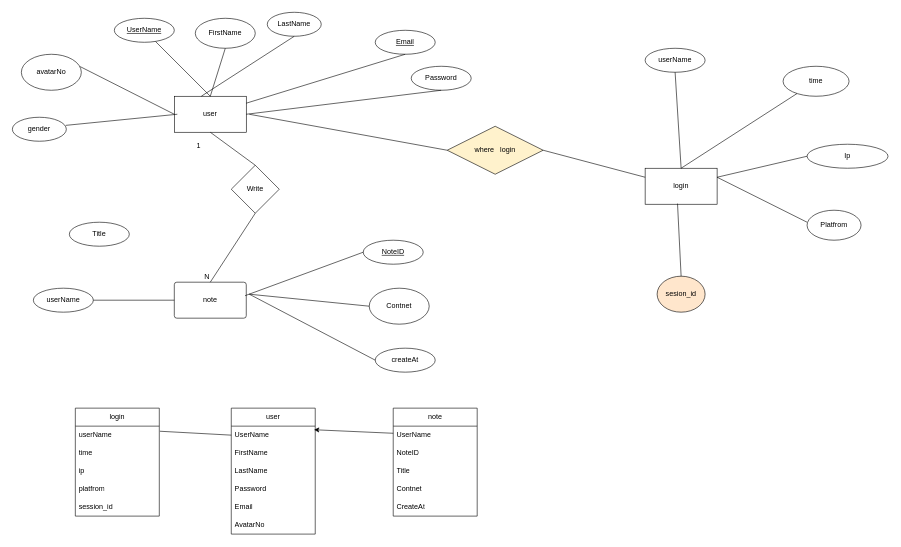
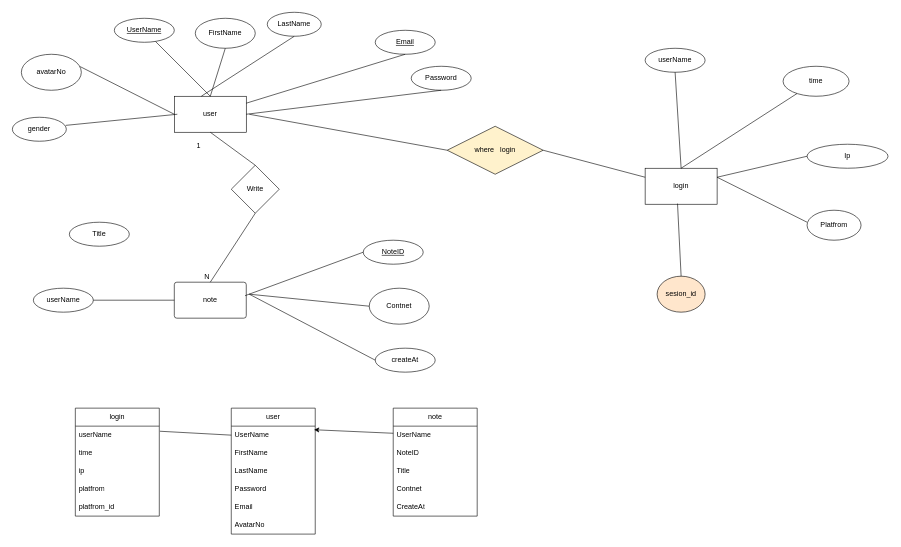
  <mxCell id="0" />
  <mxCell id="1" parent="0" />
  <mxCell id="2" value="user" style="rounded=0;whiteSpace=wrap;html=1;" parent="1" vertex="1"><mxGeometry x="290" y="160" width="120" height="60" as="geometry" /></mxCell>
  <mxCell id="3" value="LastName" style="ellipse;whiteSpace=wrap;html=1;" parent="1" vertex="1"><mxGeometry x="445" y="20" width="90" height="40" as="geometry" /></mxCell>
  <mxCell id="4" value="FirstName" style="ellipse;whiteSpace=wrap;html=1;" parent="1" vertex="1"><mxGeometry x="325" y="30" width="100" height="50" as="geometry" /></mxCell>
  <mxCell id="5" value="UserName" style="ellipse;whiteSpace=wrap;html=1;align=center;fontStyle=4;" parent="1" vertex="1"><mxGeometry x="190" y="30" width="100" height="40" as="geometry" /></mxCell>
  <mxCell id="6" value="" style="endArrow=none;html=1;rounded=0;exitX=0.5;exitY=0;exitDx=0;exitDy=0;" parent="1" source="2" target="5" edge="1"><mxGeometry width="50" height="50" relative="1" as="geometry"><mxPoint x="305" y="80" as="sourcePoint" /><mxPoint x="355" y="30" as="targetPoint" /></mxGeometry></mxCell>
  <mxCell id="7" value="" style="endArrow=none;html=1;rounded=0;exitX=0.5;exitY=1;exitDx=0;exitDy=0;" parent="1" source="3" edge="1"><mxGeometry width="50" height="50" relative="1" as="geometry"><mxPoint x="255" y="180" as="sourcePoint" /><mxPoint x="335" y="160" as="targetPoint" /></mxGeometry></mxCell>
  <mxCell id="8" value="" style="endArrow=none;html=1;rounded=0;exitX=0.5;exitY=0;exitDx=0;exitDy=0;entryX=0.5;entryY=1;entryDx=0;entryDy=0;" parent="1" source="2" target="4" edge="1"><mxGeometry width="50" height="50" relative="1" as="geometry"><mxPoint x="345" y="160" as="sourcePoint" /><mxPoint x="435" y="110" as="targetPoint" /></mxGeometry></mxCell>
  <mxCell id="9" value="Email" style="ellipse;whiteSpace=wrap;html=1;align=center;fontStyle=4;" parent="1" vertex="1"><mxGeometry x="625" y="50" width="100" height="40" as="geometry" /></mxCell>
  <mxCell id="10" value="" style="endArrow=none;html=1;rounded=0;exitX=0.5;exitY=1;exitDx=0;exitDy=0;" parent="1" source="9" target="2" edge="1"><mxGeometry width="50" height="50" relative="1" as="geometry"><mxPoint x="305" y="200" as="sourcePoint" /><mxPoint x="355" y="160" as="targetPoint" /></mxGeometry></mxCell>
  <mxCell id="11" value="avatarNo" style="ellipse;whiteSpace=wrap;html=1;" parent="1" vertex="1"><mxGeometry x="35" y="90" width="100" height="60" as="geometry" /></mxCell>
  <mxCell id="12" value="" style="endArrow=none;html=1;rounded=0;exitX=0.98;exitY=0.342;exitDx=0;exitDy=0;exitPerimeter=0;entryX=0;entryY=0.5;entryDx=0;entryDy=0;" parent="1" source="11" target="2" edge="1"><mxGeometry width="50" height="50" relative="1" as="geometry"><mxPoint x="245" y="230" as="sourcePoint" /><mxPoint x="285" y="190" as="targetPoint" /></mxGeometry></mxCell>
  <mxCell id="13" value="note" style="rounded=1;whiteSpace=wrap;html=1;arcSize=7;" parent="1" vertex="1"><mxGeometry x="290" y="470" width="120" height="60" as="geometry" /></mxCell>
  <mxCell id="14" value="NoteID" style="ellipse;whiteSpace=wrap;html=1;align=center;fontStyle=4;" parent="1" vertex="1"><mxGeometry x="605" y="400" width="100" height="40" as="geometry" /></mxCell>
  <mxCell id="15" value="Write" style="rhombus;whiteSpace=wrap;html=1;" parent="1" vertex="1"><mxGeometry x="385" y="275" width="80" height="80" as="geometry" /></mxCell>
  <mxCell id="16" value="" style="endArrow=none;html=1;rounded=0;entryX=0.5;entryY=0;entryDx=0;entryDy=0;exitX=0.5;exitY=1;exitDx=0;exitDy=0;" parent="1" source="15" target="13" edge="1"><mxGeometry relative="1" as="geometry"><mxPoint x="325" y="400" as="sourcePoint" /><mxPoint x="485" y="400" as="targetPoint" /></mxGeometry></mxCell>
  <mxCell id="17" value="N" style="resizable=0;html=1;whiteSpace=wrap;align=right;verticalAlign=bottom;" parent="16" connectable="0" vertex="1"><mxGeometry x="1" relative="1" as="geometry" /></mxCell>
  <mxCell id="18" value="" style="endArrow=none;html=1;rounded=0;exitX=0.5;exitY=0;exitDx=0;exitDy=0;entryX=0.5;entryY=1;entryDx=0;entryDy=0;" parent="1" source="15" target="2" edge="1"><mxGeometry relative="1" as="geometry"><mxPoint x="505" y="290" as="sourcePoint" /><mxPoint x="665" y="290" as="targetPoint" /></mxGeometry></mxCell>
  <mxCell id="19" value="" style="resizable=0;html=1;whiteSpace=wrap;align=left;verticalAlign=bottom;" parent="18" connectable="0" vertex="1"><mxGeometry x="-1" relative="1" as="geometry" /></mxCell>
  <mxCell id="20" value="1" style="resizable=0;html=1;whiteSpace=wrap;align=right;verticalAlign=bottom;" parent="18" connectable="0" vertex="1"><mxGeometry x="1" relative="1" as="geometry"><mxPoint x="-15" y="30" as="offset" /></mxGeometry></mxCell>
  <mxCell id="21" value="" style="endArrow=none;html=1;rounded=0;entryX=0;entryY=0.5;entryDx=0;entryDy=0;exitX=0.983;exitY=0.375;exitDx=0;exitDy=0;exitPerimeter=0;" parent="1" source="13" target="14" edge="1"><mxGeometry relative="1" as="geometry"><mxPoint x="410" y="500" as="sourcePoint" /><mxPoint x="570" y="500" as="targetPoint" /></mxGeometry></mxCell>
  <mxCell id="22" value="Contnet" style="ellipse;whiteSpace=wrap;html=1;" parent="1" vertex="1"><mxGeometry x="615" y="480" width="100" height="60" as="geometry" /></mxCell>
  <mxCell id="23" value="" style="endArrow=none;html=1;rounded=0;entryX=0;entryY=0.5;entryDx=0;entryDy=0;" parent="1" target="22" edge="1"><mxGeometry relative="1" as="geometry"><mxPoint x="415" y="490" as="sourcePoint" /><mxPoint x="525" y="530" as="targetPoint" /></mxGeometry></mxCell>
  <mxCell id="24" value="createAt" style="ellipse;whiteSpace=wrap;html=1;align=center;" parent="1" vertex="1"><mxGeometry x="625" y="580" width="100" height="40" as="geometry" /></mxCell>
  <mxCell id="25" value="" style="endArrow=none;html=1;rounded=0;entryX=0;entryY=0.5;entryDx=0;entryDy=0;" parent="1" target="24" edge="1"><mxGeometry width="50" height="50" relative="1" as="geometry"><mxPoint x="415" y="490" as="sourcePoint" /><mxPoint x="615" y="590" as="targetPoint" /></mxGeometry></mxCell>
  <mxCell id="26" value="user" style="swimlane;fontStyle=0;childLayout=stackLayout;horizontal=1;startSize=30;horizontalStack=0;resizeParent=1;resizeParentMax=0;resizeLast=0;collapsible=1;marginBottom=0;whiteSpace=wrap;html=1;" parent="1" vertex="1"><mxGeometry x="385" y="680" width="140" height="210" as="geometry" /></mxCell>
  <mxCell id="27" value="UserName" style="text;strokeColor=none;fillColor=none;align=left;verticalAlign=middle;spacingLeft=4;spacingRight=4;overflow=hidden;points=[[0,0.5],[1,0.5]];portConstraint=eastwest;rotatable=0;whiteSpace=wrap;html=1;" parent="26" vertex="1"><mxGeometry y="30" width="140" height="30" as="geometry" /></mxCell>
  <mxCell id="28" value="FirstName" style="text;strokeColor=none;fillColor=none;align=left;verticalAlign=middle;spacingLeft=4;spacingRight=4;overflow=hidden;points=[[0,0.5],[1,0.5]];portConstraint=eastwest;rotatable=0;whiteSpace=wrap;html=1;" parent="26" vertex="1"><mxGeometry y="60" width="140" height="30" as="geometry" /></mxCell>
  <mxCell id="29" value="LastName" style="text;strokeColor=none;fillColor=none;align=left;verticalAlign=middle;spacingLeft=4;spacingRight=4;overflow=hidden;points=[[0,0.5],[1,0.5]];portConstraint=eastwest;rotatable=0;whiteSpace=wrap;html=1;" parent="26" vertex="1"><mxGeometry y="90" width="140" height="30" as="geometry" /></mxCell>
  <mxCell id="30" value="&lt;span style=&quot;background-color: initial;&quot;&gt;Password&lt;/span&gt;" style="text;strokeColor=none;fillColor=none;align=left;verticalAlign=middle;spacingLeft=4;spacingRight=4;overflow=hidden;points=[[0,0.5],[1,0.5]];portConstraint=eastwest;rotatable=0;whiteSpace=wrap;html=1;" parent="26" vertex="1"><mxGeometry y="120" width="140" height="30" as="geometry" /></mxCell>
  <mxCell id="31" value="Email" style="text;strokeColor=none;fillColor=none;align=left;verticalAlign=middle;spacingLeft=4;spacingRight=4;overflow=hidden;points=[[0,0.5],[1,0.5]];portConstraint=eastwest;rotatable=0;whiteSpace=wrap;html=1;" parent="26" vertex="1"><mxGeometry y="150" width="140" height="30" as="geometry" /></mxCell>
  <mxCell id="32" value="AvatarNo" style="text;strokeColor=none;fillColor=none;align=left;verticalAlign=middle;spacingLeft=4;spacingRight=4;overflow=hidden;points=[[0,0.5],[1,0.5]];portConstraint=eastwest;rotatable=0;whiteSpace=wrap;html=1;" parent="26" vertex="1"><mxGeometry y="180" width="140" height="30" as="geometry" /></mxCell>
  <mxCell id="33" value="userName" style="ellipse;whiteSpace=wrap;html=1;" parent="1" vertex="1"><mxGeometry x="55" y="480" width="100" height="40" as="geometry" /></mxCell>
  <mxCell id="34" value="" style="endArrow=none;html=1;rounded=0;exitX=1;exitY=0.5;exitDx=0;exitDy=0;entryX=0;entryY=0.5;entryDx=0;entryDy=0;" parent="1" source="33" target="13" edge="1"><mxGeometry width="50" height="50" relative="1" as="geometry"><mxPoint x="235" y="540" as="sourcePoint" /><mxPoint x="285" y="490" as="targetPoint" /></mxGeometry></mxCell>
  <mxCell id="35" value="note" style="swimlane;fontStyle=0;childLayout=stackLayout;horizontal=1;startSize=30;horizontalStack=0;resizeParent=1;resizeParentMax=0;resizeLast=0;collapsible=1;marginBottom=0;whiteSpace=wrap;html=1;" parent="1" vertex="1"><mxGeometry x="655" y="680" width="140" height="180" as="geometry" /></mxCell>
  <mxCell id="36" value="UserName" style="text;strokeColor=none;fillColor=none;align=left;verticalAlign=middle;spacingLeft=4;spacingRight=4;overflow=hidden;points=[[0,0.5],[1,0.5]];portConstraint=eastwest;rotatable=0;whiteSpace=wrap;html=1;" parent="35" vertex="1"><mxGeometry y="30" width="140" height="30" as="geometry" /></mxCell>
  <mxCell id="37" value="NoteID" style="text;strokeColor=none;fillColor=none;align=left;verticalAlign=middle;spacingLeft=4;spacingRight=4;overflow=hidden;points=[[0,0.5],[1,0.5]];portConstraint=eastwest;rotatable=0;whiteSpace=wrap;html=1;" parent="35" vertex="1"><mxGeometry y="60" width="140" height="30" as="geometry" /></mxCell>
  <mxCell id="38" value="Title" style="text;strokeColor=none;fillColor=none;align=left;verticalAlign=middle;spacingLeft=4;spacingRight=4;overflow=hidden;points=[[0,0.5],[1,0.5]];portConstraint=eastwest;rotatable=0;whiteSpace=wrap;html=1;" parent="35" vertex="1"><mxGeometry y="90" width="140" height="30" as="geometry" /></mxCell>
  <mxCell id="39" value="Contnet" style="text;strokeColor=none;fillColor=none;align=left;verticalAlign=middle;spacingLeft=4;spacingRight=4;overflow=hidden;points=[[0,0.5],[1,0.5]];portConstraint=eastwest;rotatable=0;whiteSpace=wrap;html=1;" parent="35" vertex="1"><mxGeometry y="120" width="140" height="30" as="geometry" /></mxCell>
  <mxCell id="40" value="CreateAt" style="text;strokeColor=none;fillColor=none;align=left;verticalAlign=middle;spacingLeft=4;spacingRight=4;overflow=hidden;points=[[0,0.5],[1,0.5]];portConstraint=eastwest;rotatable=0;whiteSpace=wrap;html=1;" parent="35" vertex="1"><mxGeometry y="150" width="140" height="30" as="geometry" /></mxCell>
  <mxCell id="41" value="" style="endArrow=classic;html=1;rounded=0;entryX=0.986;entryY=0.2;entryDx=0;entryDy=0;entryPerimeter=0;" parent="1" source="36" target="27" edge="1"><mxGeometry width="50" height="50" relative="1" as="geometry"><mxPoint x="285" y="730" as="sourcePoint" /><mxPoint x="445" y="720" as="targetPoint" /></mxGeometry></mxCell>
  <mxCell id="42" value="Password" style="ellipse;whiteSpace=wrap;html=1;align=center;" parent="1" vertex="1"><mxGeometry x="685" y="110" width="100" height="40" as="geometry" /></mxCell>
  <mxCell id="43" value="Title" style="ellipse;whiteSpace=wrap;html=1;align=center;" parent="1" vertex="1"><mxGeometry x="115" y="370" width="100" height="40" as="geometry" /></mxCell>
  <mxCell id="44" value="" style="endArrow=none;html=1;rounded=0;exitX=1;exitY=0.5;exitDx=0;exitDy=0;entryX=0.5;entryY=1;entryDx=0;entryDy=0;" parent="1" source="2" target="42" edge="1"><mxGeometry relative="1" as="geometry"><mxPoint x="585" y="150" as="sourcePoint" /><mxPoint x="725" y="150" as="targetPoint" /></mxGeometry></mxCell>
  <mxCell id="45" value="gender" style="ellipse;whiteSpace=wrap;html=1;" vertex="1" parent="1"><mxGeometry x="20" y="195" width="90" height="40" as="geometry" /></mxCell>
  <mxCell id="46" value="" style="endArrow=none;html=1;rounded=0;exitX=0.989;exitY=0.338;exitDx=0;exitDy=0;exitPerimeter=0;entryX=0.042;entryY=0.5;entryDx=0;entryDy=0;entryPerimeter=0;" edge="1" parent="1" source="45" target="2"><mxGeometry width="50" height="50" relative="1" as="geometry"><mxPoint x="143" y="121" as="sourcePoint" /><mxPoint x="285" y="190" as="targetPoint" /><Array as="points" /></mxGeometry></mxCell>
  <mxCell id="47" value="login" style="rounded=0;whiteSpace=wrap;html=1;strokeColor=default;" vertex="1" parent="1"><mxGeometry x="1075" y="280" width="120" height="60" as="geometry" /></mxCell>
  <mxCell id="48" value="where&amp;nbsp; &amp;nbsp;login" style="rhombus;whiteSpace=wrap;html=1;fillColor=#fff2cc;" vertex="1" parent="1"><mxGeometry x="745" y="210" width="160" height="80" as="geometry" /></mxCell>
  <mxCell id="49" value="" style="endArrow=none;html=1;rounded=0;entryX=0;entryY=0.5;entryDx=0;entryDy=0;" edge="1" parent="1" target="48"><mxGeometry width="50" height="50" relative="1" as="geometry"><mxPoint x="415" y="190" as="sourcePoint" /><mxPoint x="675" y="310" as="targetPoint" /></mxGeometry></mxCell>
  <mxCell id="50" value="" style="endArrow=none;html=1;rounded=0;exitX=1;exitY=0.5;exitDx=0;exitDy=0;entryX=0;entryY=0.25;entryDx=0;entryDy=0;" edge="1" parent="1" source="48" target="47"><mxGeometry width="50" height="50" relative="1" as="geometry"><mxPoint x="955" y="360" as="sourcePoint" /><mxPoint x="1005" y="310" as="targetPoint" /></mxGeometry></mxCell>
  <mxCell id="51" value="userName" style="ellipse;whiteSpace=wrap;html=1;" vertex="1" parent="1"><mxGeometry x="1075" y="80" width="100" height="40" as="geometry" /></mxCell>
  <mxCell id="52" value="" style="endArrow=none;html=1;rounded=0;entryX=0.5;entryY=1;entryDx=0;entryDy=0;" edge="1" parent="1" target="51"><mxGeometry width="50" height="50" relative="1" as="geometry"><mxPoint x="1135" y="280" as="sourcePoint" /><mxPoint x="1185" y="230" as="targetPoint" /></mxGeometry></mxCell>
  <mxCell id="53" value="time" style="ellipse;whiteSpace=wrap;html=1;" vertex="1" parent="1"><mxGeometry x="1305" y="110" width="110" height="50" as="geometry" /></mxCell>
  <mxCell id="54" value="Ip" style="ellipse;whiteSpace=wrap;html=1;" vertex="1" parent="1"><mxGeometry x="1345" y="240" width="135" height="40" as="geometry" /></mxCell>
  <mxCell id="55" value="Platfrom" style="ellipse;whiteSpace=wrap;html=1;" vertex="1" parent="1"><mxGeometry x="1345" y="350" width="90" height="50" as="geometry" /></mxCell>
  <mxCell id="56" value="sesion_id" style="ellipse;whiteSpace=wrap;html=1;fillColor=#ffe6cc;" vertex="1" parent="1"><mxGeometry x="1095" y="460" width="80" height="60" as="geometry" /></mxCell>
  <mxCell id="57" value="" style="endArrow=none;html=1;rounded=0;exitX=0.5;exitY=0;exitDx=0;exitDy=0;" edge="1" parent="1" source="47" target="53"><mxGeometry width="50" height="50" relative="1" as="geometry"><mxPoint x="1135" y="270" as="sourcePoint" /><mxPoint x="1335" y="150" as="targetPoint" /></mxGeometry></mxCell>
  <mxCell id="58" value="" style="endArrow=none;html=1;rounded=0;exitX=1;exitY=0.25;exitDx=0;exitDy=0;" edge="1" parent="1" source="47"><mxGeometry width="50" height="50" relative="1" as="geometry"><mxPoint x="1295" y="310" as="sourcePoint" /><mxPoint x="1345" y="260" as="targetPoint" /></mxGeometry></mxCell>
  <mxCell id="59" value="" style="endArrow=none;html=1;rounded=0;exitX=1;exitY=0.25;exitDx=0;exitDy=0;" edge="1" parent="1" source="47"><mxGeometry width="50" height="50" relative="1" as="geometry"><mxPoint x="1295" y="420" as="sourcePoint" /><mxPoint x="1345" y="370" as="targetPoint" /></mxGeometry></mxCell>
  <mxCell id="60" value="" style="endArrow=none;html=1;rounded=0;entryX=0.45;entryY=0.983;entryDx=0;entryDy=0;entryPerimeter=0;exitX=0.5;exitY=0;exitDx=0;exitDy=0;" edge="1" parent="1" source="56" target="47"><mxGeometry width="50" height="50" relative="1" as="geometry"><mxPoint x="1145" y="450" as="sourcePoint" /><mxPoint x="1125" y="350" as="targetPoint" /></mxGeometry></mxCell>
  <mxCell id="61" value="login" style="swimlane;fontStyle=0;childLayout=stackLayout;horizontal=1;startSize=30;horizontalStack=0;resizeParent=1;resizeParentMax=0;resizeLast=0;collapsible=1;marginBottom=0;whiteSpace=wrap;html=1;" vertex="1" parent="1"><mxGeometry x="125" y="680" width="140" height="180" as="geometry" /></mxCell>
  <mxCell id="62" value="userName" style="text;strokeColor=none;fillColor=none;align=left;verticalAlign=middle;spacingLeft=4;spacingRight=4;overflow=hidden;points=[[0,0.5],[1,0.5]];portConstraint=eastwest;rotatable=0;whiteSpace=wrap;html=1;" vertex="1" parent="61"><mxGeometry y="30" width="140" height="30" as="geometry" /></mxCell>
  <mxCell id="63" value="time" style="text;strokeColor=none;fillColor=none;align=left;verticalAlign=middle;spacingLeft=4;spacingRight=4;overflow=hidden;points=[[0,0.5],[1,0.5]];portConstraint=eastwest;rotatable=0;whiteSpace=wrap;html=1;" vertex="1" parent="61"><mxGeometry y="60" width="140" height="30" as="geometry" /></mxCell>
  <mxCell id="64" value="ip" style="text;strokeColor=none;fillColor=none;align=left;verticalAlign=middle;spacingLeft=4;spacingRight=4;overflow=hidden;points=[[0,0.5],[1,0.5]];portConstraint=eastwest;rotatable=0;whiteSpace=wrap;html=1;" vertex="1" parent="61"><mxGeometry y="90" width="140" height="30" as="geometry" /></mxCell>
  <mxCell id="65" value="platfrom" style="text;strokeColor=none;fillColor=none;align=left;verticalAlign=middle;spacingLeft=4;spacingRight=4;overflow=hidden;points=[[0,0.5],[1,0.5]];portConstraint=eastwest;rotatable=0;whiteSpace=wrap;html=1;" vertex="1" parent="61"><mxGeometry y="120" width="140" height="30" as="geometry" /></mxCell>
- <mxCell id="66" value="session_id" style="text;strokeColor=none;fillColor=none;align=left;verticalAlign=middle;spacingLeft=4;spacingRight=4;overflow=hidden;points=[[0,0.5],[1,0.5]];portConstraint=eastwest;rotatable=0;whiteSpace=wrap;html=1;" vertex="1" parent="61"><mxGeometry y="150" width="140" height="30" as="geometry" /></mxCell>
+ <mxCell id="66" value="platfrom_id" style="text;strokeColor=none;fillColor=none;align=left;verticalAlign=middle;spacingLeft=4;spacingRight=4;overflow=hidden;points=[[0,0.5],[1,0.5]];portConstraint=eastwest;rotatable=0;whiteSpace=wrap;html=1;" vertex="1" parent="61"><mxGeometry y="150" width="140" height="30" as="geometry" /></mxCell>
  <mxCell id="67" value="" style="endArrow=none;html=1;rounded=0;entryX=0;entryY=0.5;entryDx=0;entryDy=0;exitX=1.007;exitY=0.283;exitDx=0;exitDy=0;exitPerimeter=0;" edge="1" parent="1" source="62" target="27"><mxGeometry width="50" height="50" relative="1" as="geometry"><mxPoint x="275" y="720" as="sourcePoint" /><mxPoint x="385" y="710" as="targetPoint" /></mxGeometry></mxCell>
